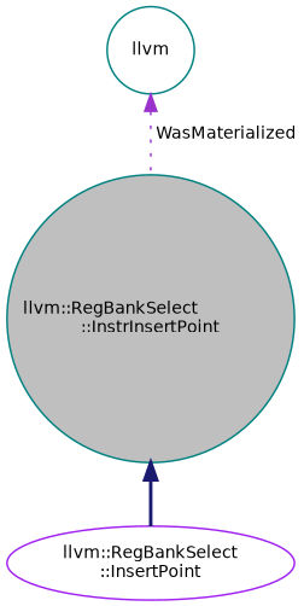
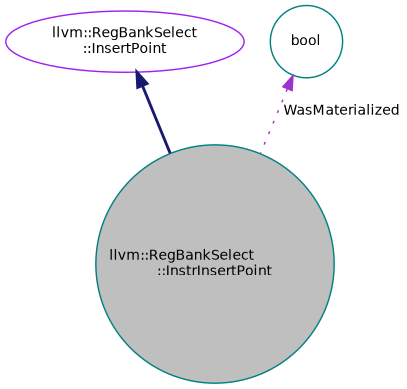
  digraph {
    node [color=teal fontname=Helvetica fontsize=10 shape=circle]
    edge [dir=back fontname=Helvetica fontsize=10 labelfontname=Helvetica labelfontsize=10]
    n1 [fillcolor=grey75 fontcolor=black height=0.2 label="llvm::RegBankSelect\l::InstrInsertPoint" style=filled width=0.4]
    n2 [color=purple height=0.2 label="llvm::RegBankSelect\l::InsertPoint" shape=ellipse width=0.4]
-   n3 [height=0.2 label=llvm width=0.4]
-   n1 -> n2 [color=midnightblue style=bold]
+   n3 [height=0.2 label=bool width=0.4]
+   n2 -> n1 [color=midnightblue style=bold]
    n3 -> n1 [color=darkorchid3 label=" WasMaterialized" style=dotted]
  }
